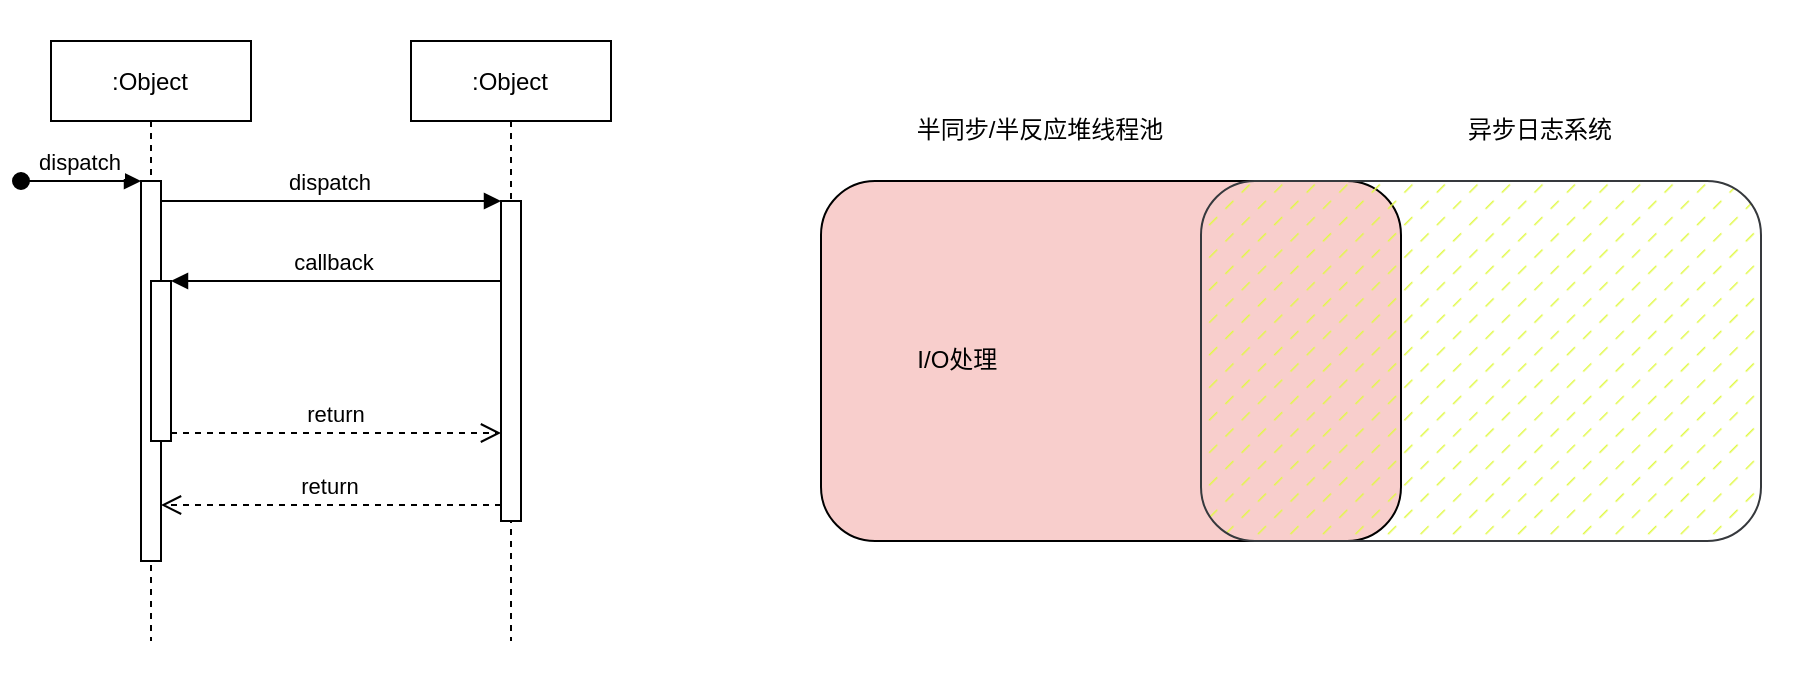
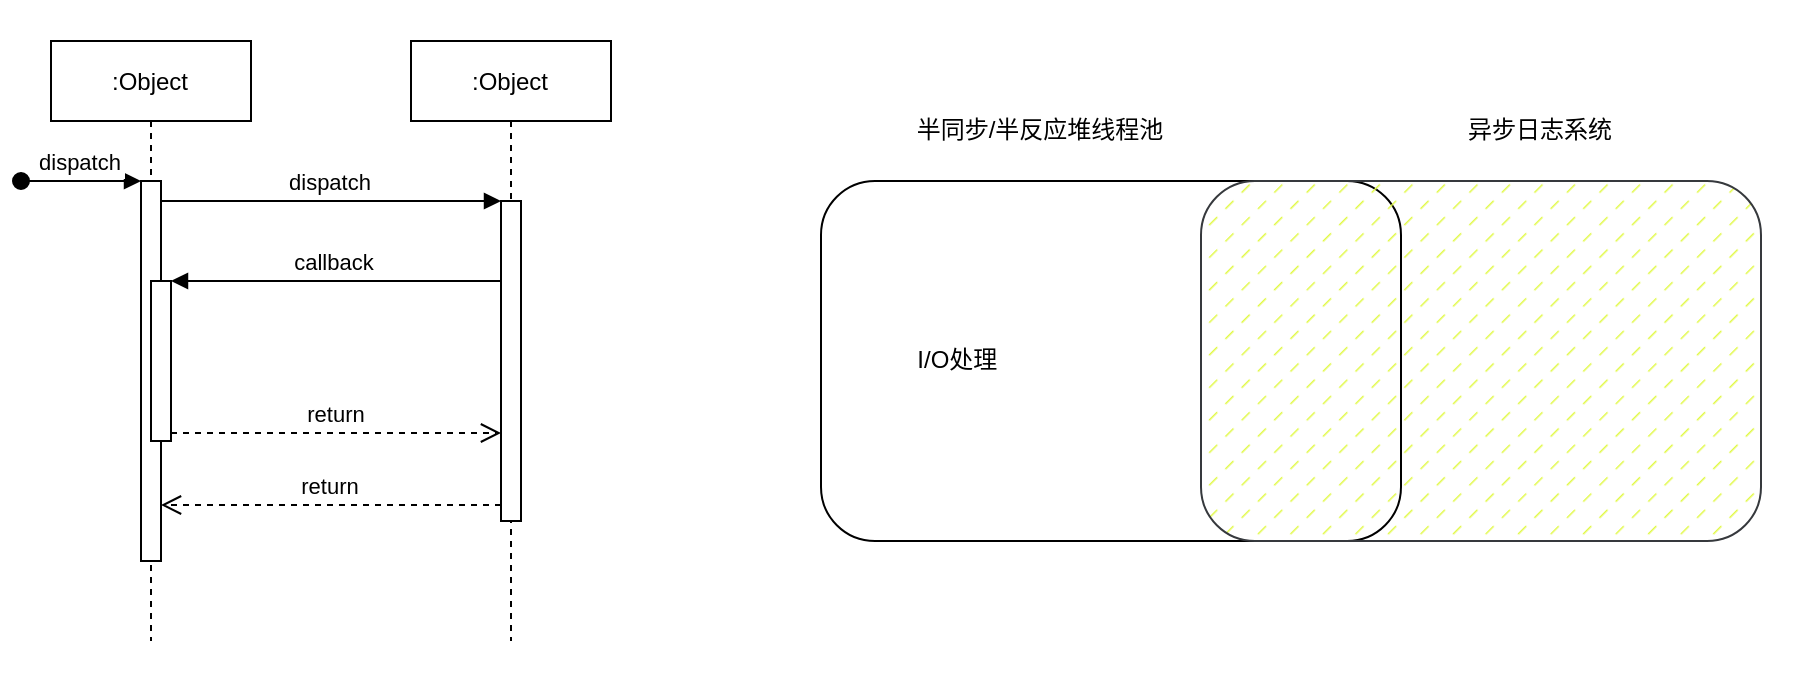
  <mxCell id="0" />
  <mxCell id="1" parent="0" />
  <mxCell id="2" value=":Object" style="shape=umlLifeline;perimeter=lifelinePerimeter;container=1;collapsible=0;recursiveResize=0;rounded=0;shadow=0;strokeWidth=1;" parent="1" vertex="1"><mxGeometry x="20" y="20" width="100" height="300" as="geometry" /></mxCell>
  <mxCell id="3" value="" style="points=[];perimeter=orthogonalPerimeter;rounded=0;shadow=0;strokeWidth=1;" parent="2" vertex="1"><mxGeometry x="45" y="70" width="10" height="190" as="geometry" /></mxCell>
  <mxCell id="4" value="dispatch" style="verticalAlign=bottom;startArrow=oval;endArrow=block;startSize=8;shadow=0;strokeWidth=1;" parent="2" target="3" edge="1"><mxGeometry relative="1" as="geometry"><mxPoint x="-15" y="70" as="sourcePoint" /></mxGeometry></mxCell>
  <mxCell id="5" value="" style="points=[];perimeter=orthogonalPerimeter;rounded=0;shadow=0;strokeWidth=1;" parent="2" vertex="1"><mxGeometry x="50" y="120" width="10" height="80" as="geometry" /></mxCell>
  <mxCell id="6" value=":Object" style="shape=umlLifeline;perimeter=lifelinePerimeter;container=1;collapsible=0;recursiveResize=0;rounded=0;shadow=0;strokeWidth=1;" parent="1" vertex="1"><mxGeometry x="200" y="20" width="100" height="300" as="geometry" /></mxCell>
  <mxCell id="7" value="" style="points=[];perimeter=orthogonalPerimeter;rounded=0;shadow=0;strokeWidth=1;" parent="6" vertex="1"><mxGeometry x="45" y="80" width="10" height="160" as="geometry" /></mxCell>
  <mxCell id="8" value="return" style="verticalAlign=bottom;endArrow=open;dashed=1;endSize=8;exitX=0;exitY=0.95;shadow=0;strokeWidth=1;" parent="1" source="7" target="3" edge="1"><mxGeometry relative="1" as="geometry"><mxPoint x="175" y="176" as="targetPoint" /></mxGeometry></mxCell>
  <mxCell id="9" value="dispatch" style="verticalAlign=bottom;endArrow=block;entryX=0;entryY=0;shadow=0;strokeWidth=1;" parent="1" source="3" target="7" edge="1"><mxGeometry relative="1" as="geometry"><mxPoint x="175" y="100" as="sourcePoint" /></mxGeometry></mxCell>
  <mxCell id="10" value="callback" style="verticalAlign=bottom;endArrow=block;entryX=1;entryY=0;shadow=0;strokeWidth=1;" parent="1" source="7" target="5" edge="1"><mxGeometry relative="1" as="geometry"><mxPoint x="140" y="140" as="sourcePoint" /></mxGeometry></mxCell>
  <mxCell id="11" value="return" style="verticalAlign=bottom;endArrow=open;dashed=1;endSize=8;exitX=1;exitY=0.95;shadow=0;strokeWidth=1;" parent="1" source="5" target="7" edge="1"><mxGeometry relative="1" as="geometry"><mxPoint x="140" y="197" as="targetPoint" /></mxGeometry></mxCell>
- <mxCell id="12" value="&amp;nbsp; &amp;nbsp; &amp;nbsp; &amp;nbsp; &amp;nbsp; &amp;nbsp; &amp;nbsp; I/O处理" style="rounded=1;whiteSpace=wrap;html=1;align=left;fillColor=#f8cecc;" vertex="1" parent="1"><mxGeometry x="405" y="90" width="290" height="180" as="geometry" /></mxCell>
+ <mxCell id="12" value="&amp;nbsp; &amp;nbsp; &amp;nbsp; &amp;nbsp; &amp;nbsp; &amp;nbsp; &amp;nbsp; I/O处理" style="rounded=1;whiteSpace=wrap;html=1;align=left;" vertex="1" parent="1"><mxGeometry x="405" y="90" width="290" height="180" as="geometry" /></mxCell>
  <mxCell id="13" value="" style="rounded=1;whiteSpace=wrap;html=1;fillColor=#E1F946;strokeColor=#36393d;fillStyle=dashed;" vertex="1" parent="1"><mxGeometry x="595" y="90" width="280" height="180" as="geometry" /></mxCell>
  <mxCell id="14" value="半同步/半反应堆线程池" style="text;strokeColor=none;align=center;fillColor=none;html=1;verticalAlign=middle;whiteSpace=wrap;rounded=0;fillStyle=dashed;" vertex="1" parent="1"><mxGeometry x="450" y="50" width="130" height="30" as="geometry" /></mxCell>
  <mxCell id="15" value="异步日志系统" style="text;strokeColor=none;align=center;fillColor=none;html=1;verticalAlign=middle;whiteSpace=wrap;rounded=0;fillStyle=dashed;" vertex="1" parent="1"><mxGeometry x="700" y="50" width="130" height="30" as="geometry" /></mxCell>
